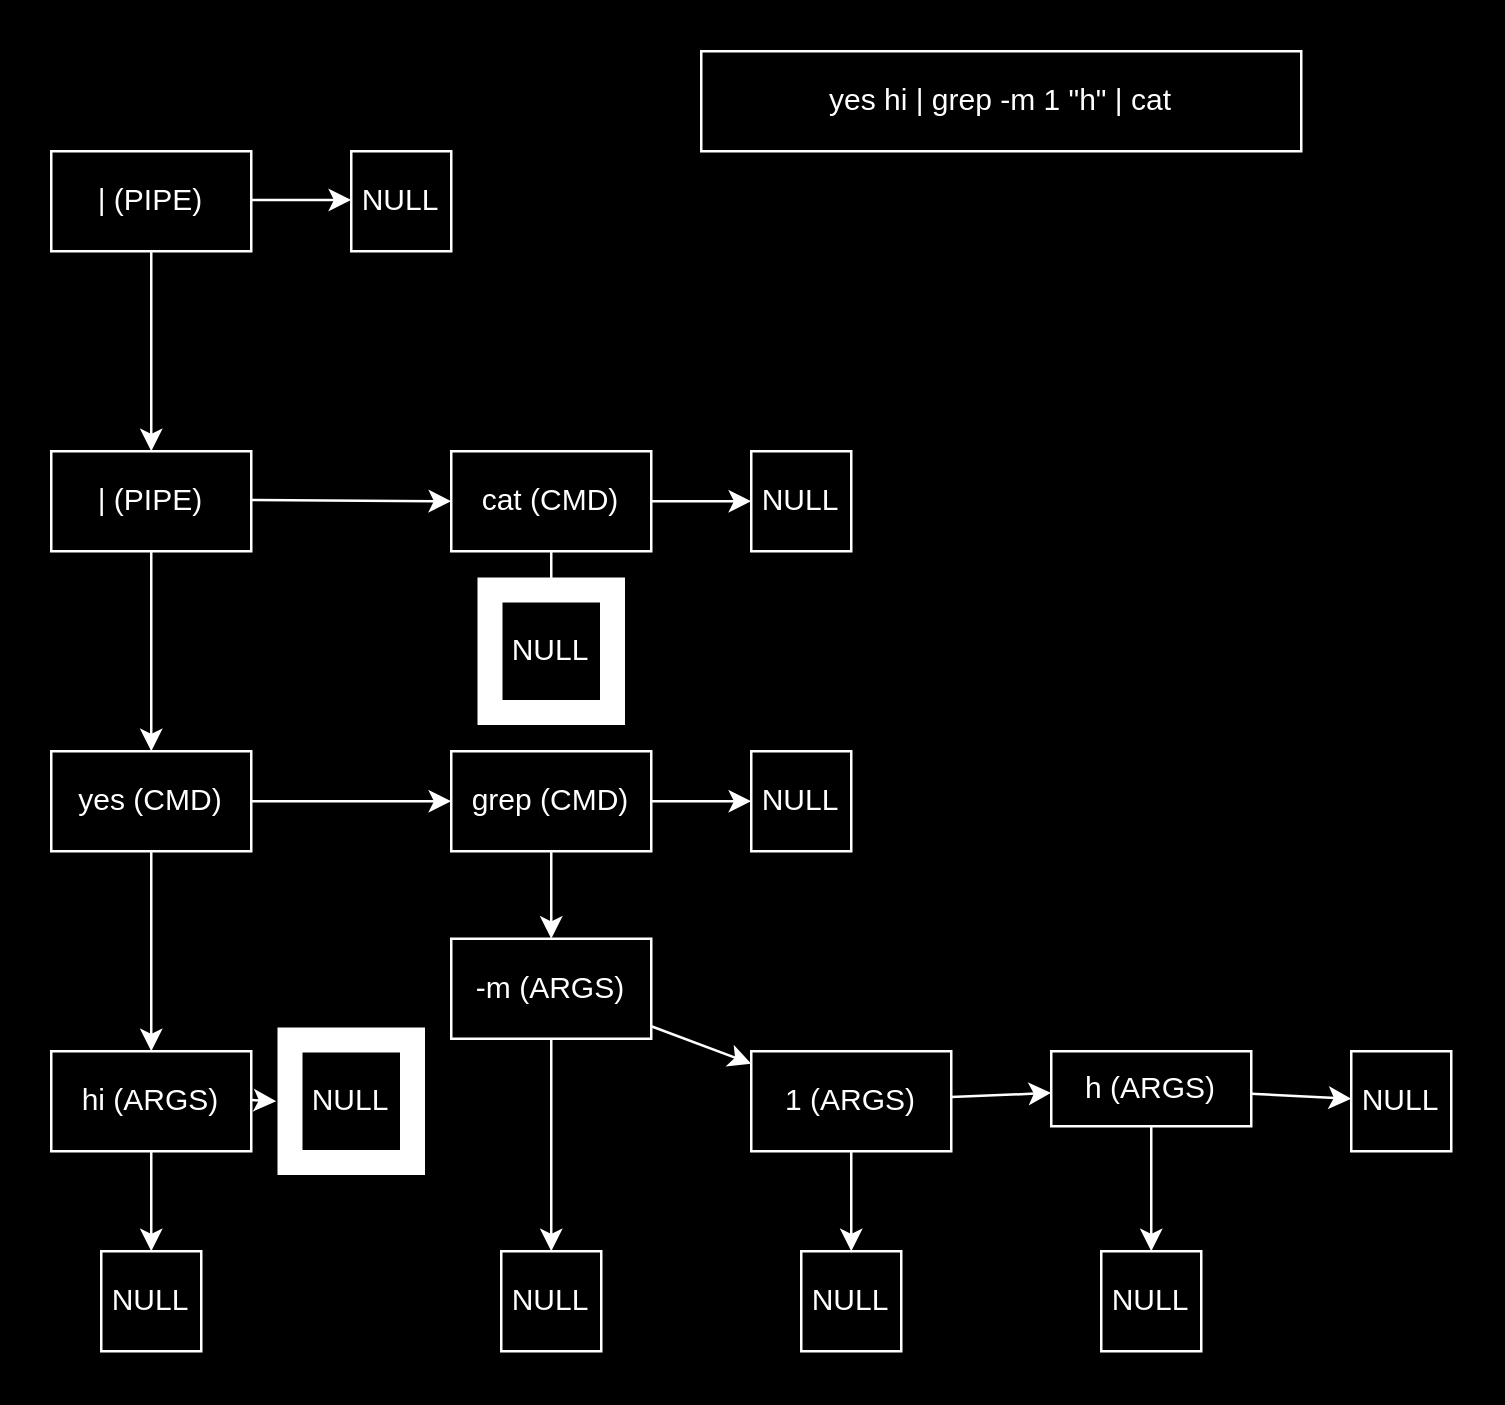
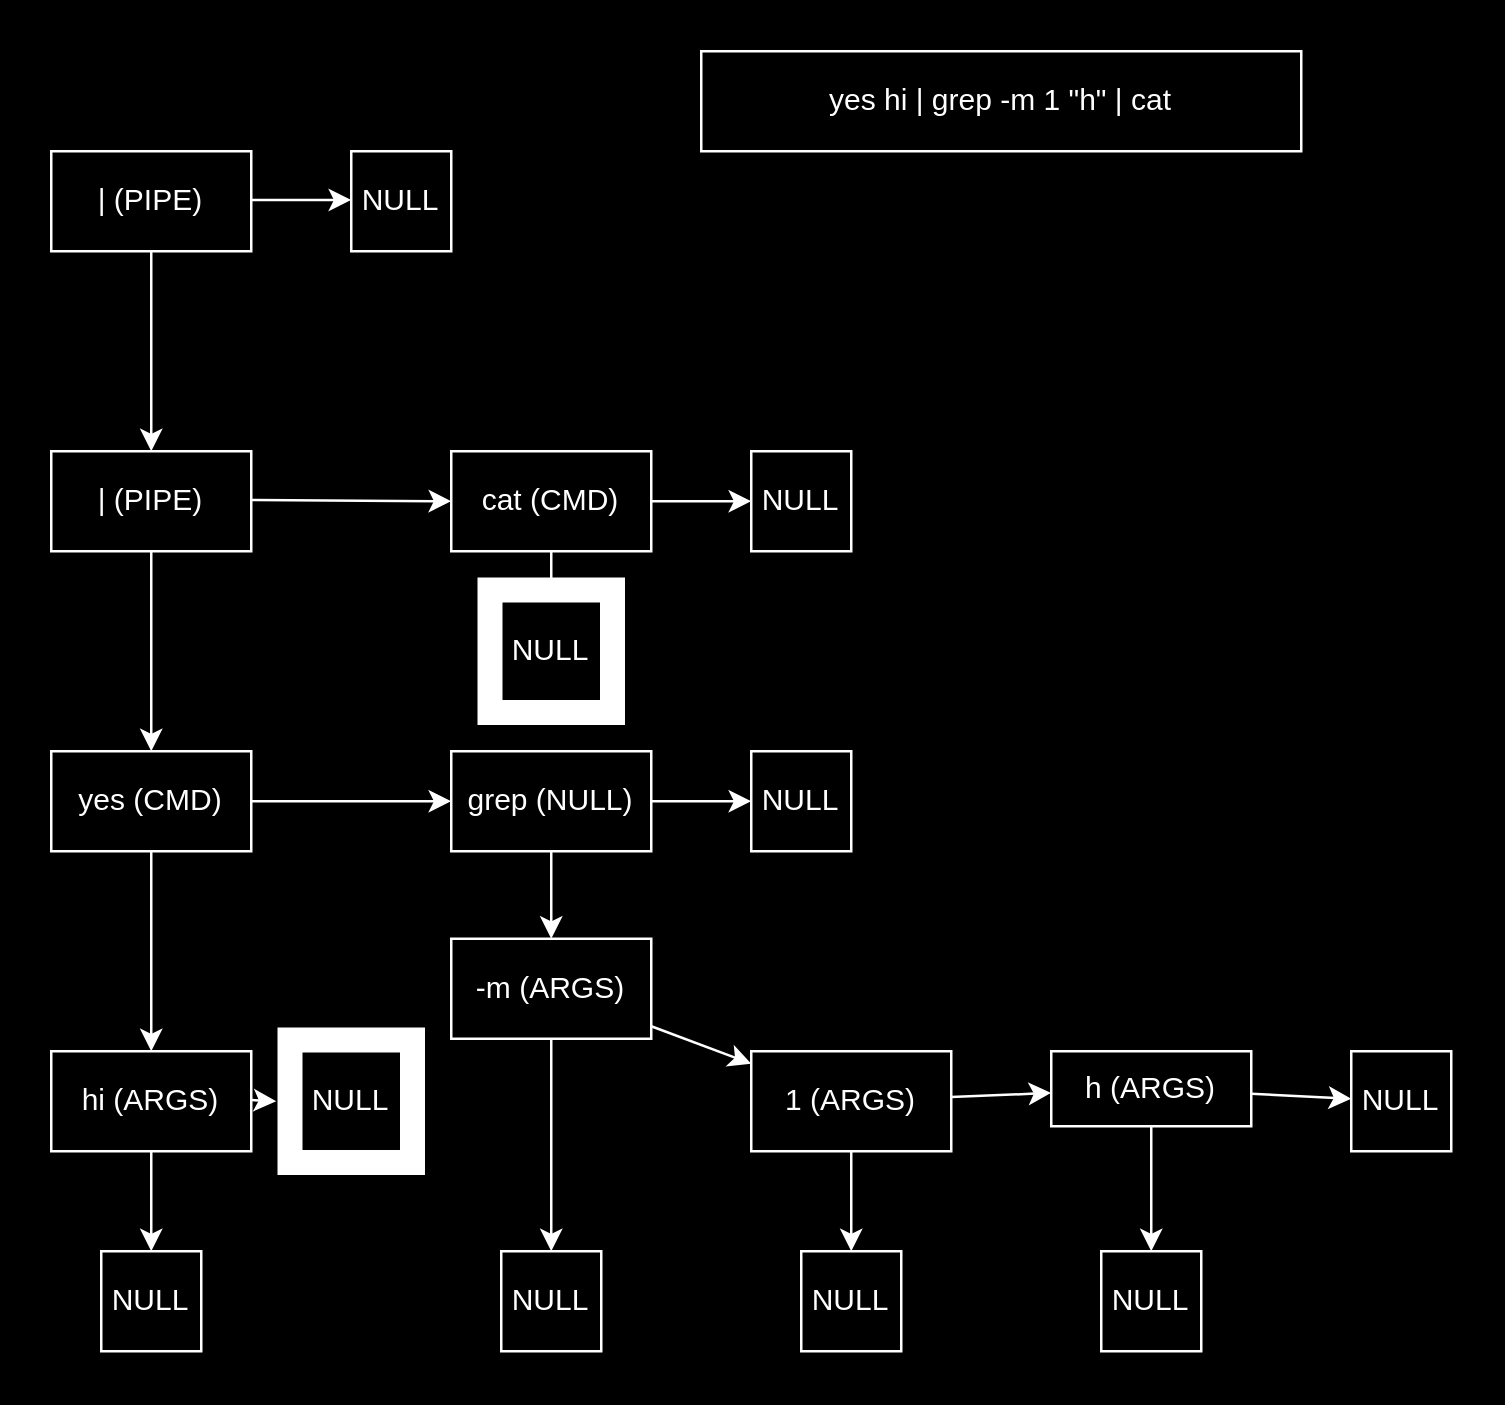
  <mxCell id="0" />
  <mxCell id="1" parent="0" />
  <mxCell id="2" value="" style="whiteSpace=wrap;html=1;" parent="1" vertex="1"><mxGeometry x="110" y="410" width="60" height="60" as="geometry" /></mxCell>
  <mxCell id="3" value="" style="whiteSpace=wrap;html=1;" parent="1" vertex="1"><mxGeometry x="190" y="230" width="60" height="60" as="geometry" /></mxCell>
  <mxCell id="4" value="yes hi | grep -m 1 &quot;h&quot; | cat" style="whiteSpace=wrap;html=1;fillColor=#000000;strokeColor=#FFFFFF;fontColor=#FFFFFF;labelBorderColor=default;" parent="1" vertex="1"><mxGeometry x="280" y="20" width="240" height="40" as="geometry" /></mxCell>
  <mxCell id="5" style="edgeStyle=none;html=1;startArrow=none;" parent="1" source="30" edge="1"><mxGeometry relative="1" as="geometry"><mxPoint x="60" y="200" as="targetPoint" /></mxGeometry></mxCell>
  <mxCell id="6" value="" style="edgeStyle=none;html=1;strokeColor=#FFFFFF;" parent="1" source="7" target="30" edge="1"><mxGeometry relative="1" as="geometry" /></mxCell>
  <mxCell id="7" value="| (PIPE)" style="whiteSpace=wrap;html=1;strokeColor=#FFFFFF;fontFamily=Helvetica;fontSize=12;fontColor=#FFFFFF;fillColor=#000000;" parent="1" vertex="1"><mxGeometry x="20" y="60" width="80" height="40" as="geometry" /></mxCell>
  <mxCell id="8" value="" style="edgeStyle=none;shape=connector;rounded=1;html=1;labelBackgroundColor=default;strokeColor=#FFFFFF;fontFamily=Helvetica;fontSize=11;fontColor=default;endArrow=classic;" parent="1" source="10" edge="1"><mxGeometry relative="1" as="geometry"><mxPoint x="220" y="240" as="targetPoint" /></mxGeometry></mxCell>
  <mxCell id="9" value="" style="edgeStyle=none;shape=connector;rounded=1;html=1;labelBackgroundColor=default;strokeColor=#FFFFFF;fontFamily=Helvetica;fontSize=11;fontColor=default;endArrow=classic;" parent="1" source="10" target="33" edge="1"><mxGeometry relative="1" as="geometry" /></mxCell>
  <mxCell id="10" value="cat (CMD)" style="whiteSpace=wrap;html=1;strokeColor=#FFFFFF;fontFamily=Helvetica;fontSize=12;fontColor=#FFFFFF;fillColor=#000000;" parent="1" vertex="1"><mxGeometry x="180" y="180" width="80" height="40" as="geometry" /></mxCell>
  <mxCell id="11" value="" style="edgeStyle=none;shape=connector;rounded=1;html=1;labelBackgroundColor=default;strokeColor=#FFFFFF;fontFamily=Helvetica;fontSize=11;fontColor=default;endArrow=classic;" parent="1" source="13" target="26" edge="1"><mxGeometry relative="1" as="geometry" /></mxCell>
  <mxCell id="12" value="" style="edgeStyle=none;shape=connector;rounded=1;html=1;labelBackgroundColor=default;strokeColor=#FFFFFF;fontFamily=Helvetica;fontSize=11;fontColor=default;endArrow=classic;" parent="1" source="13" target="16" edge="1"><mxGeometry relative="1" as="geometry" /></mxCell>
  <mxCell id="13" value="yes (CMD)" style="whiteSpace=wrap;html=1;strokeColor=#FFFFFF;fontFamily=Helvetica;fontSize=12;fontColor=#FFFFFF;fillColor=#000000;" parent="1" vertex="1"><mxGeometry x="20" y="300" width="80" height="40" as="geometry" /></mxCell>
  <mxCell id="14" value="" style="edgeStyle=none;shape=connector;rounded=1;html=1;labelBackgroundColor=default;strokeColor=#FFFFFF;fontFamily=Helvetica;fontSize=11;fontColor=default;endArrow=classic;" parent="1" source="16" edge="1"><mxGeometry relative="1" as="geometry"><mxPoint x="300" y="320" as="targetPoint" /></mxGeometry></mxCell>
  <mxCell id="15" value="" style="edgeStyle=none;shape=connector;rounded=1;html=1;labelBackgroundColor=default;strokeColor=#FFFFFF;fontFamily=Helvetica;fontSize=11;fontColor=default;endArrow=classic;" parent="1" source="16" target="22" edge="1"><mxGeometry relative="1" as="geometry" /></mxCell>
- <mxCell id="16" value="grep (CMD)" style="whiteSpace=wrap;html=1;strokeColor=#FFFFFF;fontFamily=Helvetica;fontSize=12;fontColor=#FFFFFF;fillColor=#000000;" parent="1" vertex="1"><mxGeometry x="180" y="300" width="80" height="40" as="geometry" /></mxCell>
+ <mxCell id="16" value="grep (NULL)" style="whiteSpace=wrap;html=1;strokeColor=#FFFFFF;fontFamily=Helvetica;fontSize=12;fontColor=#FFFFFF;fillColor=#000000;" parent="1" vertex="1"><mxGeometry x="180" y="300" width="80" height="40" as="geometry" /></mxCell>
  <mxCell id="17" value="" style="edgeStyle=none;shape=connector;rounded=1;html=1;labelBackgroundColor=default;strokeColor=#FFFFFF;fontFamily=Helvetica;fontSize=11;fontColor=default;endArrow=classic;" parent="1" source="19" target="25" edge="1"><mxGeometry relative="1" as="geometry" /></mxCell>
  <mxCell id="18" value="" style="edgeStyle=none;shape=connector;rounded=1;html=1;labelBackgroundColor=default;strokeColor=#FFFFFF;fontFamily=Helvetica;fontSize=11;fontColor=default;endArrow=classic;" parent="1" source="19" edge="1"><mxGeometry relative="1" as="geometry"><mxPoint x="340" y="500" as="targetPoint" /></mxGeometry></mxCell>
  <mxCell id="19" value="1 (ARGS)" style="whiteSpace=wrap;html=1;strokeColor=#FFFFFF;fontFamily=Helvetica;fontSize=12;fontColor=#FFFFFF;fillColor=#000000;" parent="1" vertex="1"><mxGeometry x="300" y="420" width="80" height="40" as="geometry" /></mxCell>
  <mxCell id="20" value="" style="edgeStyle=none;shape=connector;rounded=1;html=1;labelBackgroundColor=default;strokeColor=#FFFFFF;fontFamily=Helvetica;fontSize=11;fontColor=default;endArrow=classic;" parent="1" source="22" target="19" edge="1"><mxGeometry relative="1" as="geometry" /></mxCell>
  <mxCell id="21" value="" style="edgeStyle=none;shape=connector;rounded=1;html=1;labelBackgroundColor=default;strokeColor=#FFFFFF;fontFamily=Helvetica;fontSize=11;fontColor=default;endArrow=classic;" parent="1" source="22" edge="1"><mxGeometry relative="1" as="geometry"><mxPoint x="220" y="500" as="targetPoint" /></mxGeometry></mxCell>
  <mxCell id="22" value="-m (ARGS)" style="whiteSpace=wrap;html=1;strokeColor=#FFFFFF;fontFamily=Helvetica;fontSize=12;fontColor=#FFFFFF;fillColor=#000000;" parent="1" vertex="1"><mxGeometry x="180" y="375" width="80" height="40" as="geometry" /></mxCell>
  <mxCell id="23" value="" style="edgeStyle=none;shape=connector;rounded=1;html=1;labelBackgroundColor=default;strokeColor=#FFFFFF;fontFamily=Helvetica;fontSize=11;fontColor=default;endArrow=classic;" parent="1" source="25" target="34" edge="1"><mxGeometry relative="1" as="geometry" /></mxCell>
  <mxCell id="24" value="" style="edgeStyle=none;shape=connector;rounded=1;html=1;labelBackgroundColor=default;strokeColor=#FFFFFF;fontFamily=Helvetica;fontSize=11;fontColor=default;endArrow=classic;" parent="1" source="25" edge="1"><mxGeometry relative="1" as="geometry"><mxPoint x="460" y="500" as="targetPoint" /></mxGeometry></mxCell>
  <mxCell id="25" value="h (ARGS)" style="whiteSpace=wrap;html=1;strokeColor=#FFFFFF;fontFamily=Helvetica;fontSize=12;fontColor=#FFFFFF;fillColor=#000000;" parent="1" vertex="1"><mxGeometry x="420" y="420" width="80" height="30" as="geometry" /></mxCell>
  <mxCell id="26" value="hi (ARGS)" style="whiteSpace=wrap;html=1;strokeColor=#FFFFFF;fontFamily=Helvetica;fontSize=12;fontColor=#FFFFFF;fillColor=#000000;" parent="1" vertex="1"><mxGeometry x="20" y="420" width="80" height="40" as="geometry" /></mxCell>
  <mxCell id="27" style="edgeStyle=none;html=1;strokeColor=#FFFFFF;" parent="1" edge="1"><mxGeometry relative="1" as="geometry"><mxPoint x="140" y="79.5" as="targetPoint" /><mxPoint x="100" y="79.5" as="sourcePoint" /></mxGeometry></mxCell>
  <mxCell id="28" value="NULL" style="whiteSpace=wrap;html=1;strokeColor=#FFFFFF;fontFamily=Helvetica;fontSize=12;fontColor=#FFFFFF;fillColor=#000000;" parent="1" vertex="1"><mxGeometry x="140" y="60" width="40" height="40" as="geometry" /></mxCell>
  <mxCell id="29" value="" style="edgeStyle=none;shape=connector;rounded=1;html=1;labelBackgroundColor=default;strokeColor=#FFFFFF;fontFamily=Helvetica;fontSize=11;fontColor=default;endArrow=classic;" parent="1" source="30" target="13" edge="1"><mxGeometry relative="1" as="geometry" /></mxCell>
  <mxCell id="30" value="| (PIPE)" style="whiteSpace=wrap;html=1;strokeColor=#FFFFFF;fontFamily=Helvetica;fontSize=12;fontColor=#FFFFFF;fillColor=#000000;" parent="1" vertex="1"><mxGeometry x="20" y="180" width="80" height="40" as="geometry" /></mxCell>
  <mxCell id="31" style="edgeStyle=none;html=1;strokeColor=#FFFFFF;entryX=0;entryY=0.5;entryDx=0;entryDy=0;" parent="1" target="10" edge="1"><mxGeometry relative="1" as="geometry"><mxPoint x="190" y="200" as="targetPoint" /><mxPoint x="100" y="199.5" as="sourcePoint" /></mxGeometry></mxCell>
  <mxCell id="32" value="NULL" style="whiteSpace=wrap;html=1;strokeColor=#FFFFFF;fontFamily=Helvetica;fontSize=12;fontColor=#FFFFFF;fillColor=#000000;" parent="1" vertex="1"><mxGeometry x="300" y="300" width="40" height="40" as="geometry" /></mxCell>
  <mxCell id="33" value="NULL" style="whiteSpace=wrap;html=1;strokeColor=#FFFFFF;fontFamily=Helvetica;fontSize=12;fontColor=#FFFFFF;fillColor=#000000;" parent="1" vertex="1"><mxGeometry x="300" y="180" width="40" height="40" as="geometry" /></mxCell>
  <mxCell id="34" value="NULL" style="whiteSpace=wrap;html=1;strokeColor=#FFFFFF;fontFamily=Helvetica;fontSize=12;fontColor=#FFFFFF;fillColor=#000000;" parent="1" vertex="1"><mxGeometry x="540" y="420" width="40" height="40" as="geometry" /></mxCell>
  <mxCell id="35" value="NULL" style="whiteSpace=wrap;html=1;strokeColor=#FFFFFF;fontFamily=Helvetica;fontSize=12;fontColor=#FFFFFF;fillColor=#000000;" parent="1" vertex="1"><mxGeometry x="200" y="500" width="40" height="40" as="geometry" /></mxCell>
  <mxCell id="36" value="NULL" style="whiteSpace=wrap;html=1;strokeColor=#FFFFFF;fontFamily=Helvetica;fontSize=12;fontColor=#FFFFFF;fillColor=#000000;" parent="1" vertex="1"><mxGeometry x="440" y="500" width="40" height="40" as="geometry" /></mxCell>
  <mxCell id="37" value="NULL" style="whiteSpace=wrap;html=1;strokeColor=#FFFFFF;fontFamily=Helvetica;fontSize=12;fontColor=#FFFFFF;fillColor=#000000;" parent="1" vertex="1"><mxGeometry x="320" y="500" width="40" height="40" as="geometry" /></mxCell>
  <mxCell id="38" value="" style="edgeStyle=none;shape=connector;rounded=1;html=1;labelBackgroundColor=default;strokeColor=#FFFFFF;fontFamily=Helvetica;fontSize=11;fontColor=default;endArrow=classic;" parent="1" edge="1"><mxGeometry relative="1" as="geometry"><mxPoint x="60" y="500" as="targetPoint" /><mxPoint x="60" y="460" as="sourcePoint" /></mxGeometry></mxCell>
  <mxCell id="39" value="NULL" style="whiteSpace=wrap;html=1;strokeColor=#FFFFFF;fontFamily=Helvetica;fontSize=12;fontColor=#FFFFFF;fillColor=#000000;" parent="1" vertex="1"><mxGeometry x="40" y="500" width="40" height="40" as="geometry" /></mxCell>
  <mxCell id="40" value="" style="edgeStyle=none;shape=connector;rounded=1;html=1;labelBackgroundColor=default;strokeColor=#FFFFFF;fontFamily=Helvetica;fontSize=11;fontColor=default;endArrow=classic;entryX=0;entryY=0.5;entryDx=0;entryDy=0;" parent="1" target="2" edge="1"><mxGeometry relative="1" as="geometry"><mxPoint x="100" y="439.5" as="sourcePoint" /><mxPoint x="140" y="439.5" as="targetPoint" /></mxGeometry></mxCell>
  <mxCell id="41" value="NULL" style="whiteSpace=wrap;html=1;strokeColor=#FFFFFF;fontFamily=Helvetica;fontSize=12;fontColor=#FFFFFF;fillColor=#000000;" parent="1" vertex="1"><mxGeometry x="200" y="240" width="40" height="40" as="geometry" /></mxCell>
  <mxCell id="42" value="NULL" style="whiteSpace=wrap;html=1;strokeColor=#FFFFFF;fontFamily=Helvetica;fontSize=12;fontColor=#FFFFFF;fillColor=#000000;" parent="1" vertex="1"><mxGeometry x="120" y="420" width="40" height="40" as="geometry" /></mxCell>
